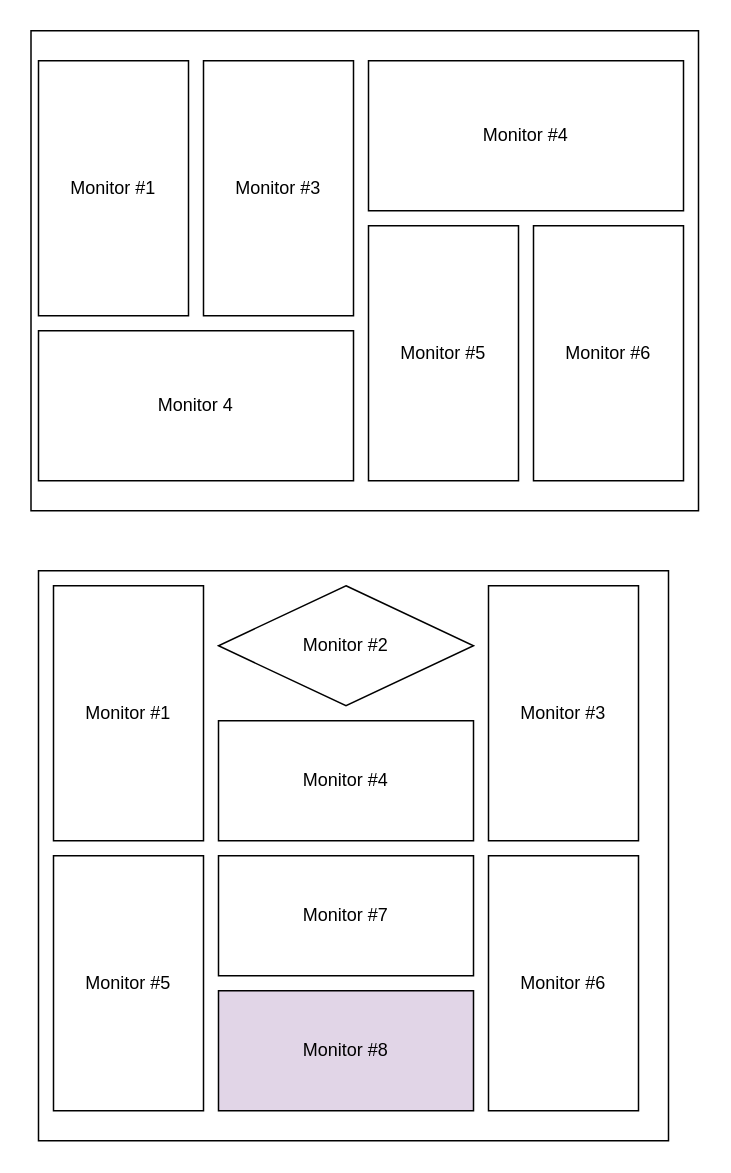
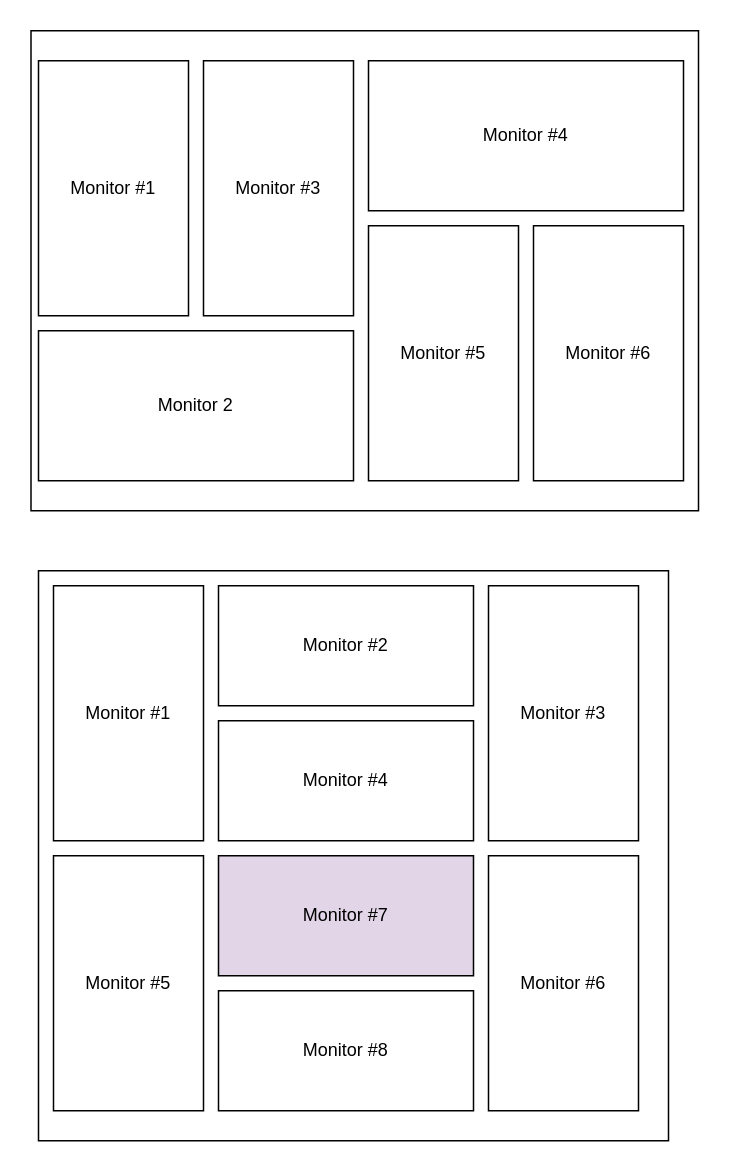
  <mxCell id="0" />
  <mxCell id="1" parent="0" />
  <mxCell id="2" value="" style="rounded=0;whiteSpace=wrap;html=1;" vertex="1" parent="1"><mxGeometry x="20" width="445" height="320" as="geometry" y="20" /></mxCell>
  <mxCell id="3" value="Monitor #1&lt;br&gt;" style="rounded=0;whiteSpace=wrap;html=1;" vertex="1" parent="1"><mxGeometry x="25" y="40" width="100" height="170" as="geometry" /></mxCell>
- <mxCell id="4" value="Monitor 4" style="rounded=0;whiteSpace=wrap;html=1;" vertex="1" parent="1"><mxGeometry x="25" y="220" width="210" height="100" as="geometry" /></mxCell>
+ <mxCell id="4" value="Monitor 2" style="rounded=0;whiteSpace=wrap;html=1;" vertex="1" parent="1"><mxGeometry x="25" y="220" width="210" height="100" as="geometry" /></mxCell>
  <mxCell id="5" value="Monitor #3" style="rounded=0;whiteSpace=wrap;html=1;" vertex="1" parent="1"><mxGeometry x="135" y="40" width="100" height="170" as="geometry" /></mxCell>
  <mxCell id="6" value="Monitor #4&lt;br&gt;" style="rounded=0;whiteSpace=wrap;html=1;" vertex="1" parent="1"><mxGeometry x="245" y="40" width="210" height="100" as="geometry" /></mxCell>
  <mxCell id="7" value="Monitor #5" style="rounded=0;whiteSpace=wrap;html=1;" vertex="1" parent="1"><mxGeometry x="245" y="150" width="100" height="170" as="geometry" /></mxCell>
  <mxCell id="8" value="Monitor #6" style="rounded=0;whiteSpace=wrap;html=1;" vertex="1" parent="1"><mxGeometry x="355" y="150" width="100" height="170" as="geometry" /></mxCell>
  <mxCell id="9" value="" style="rounded=0;whiteSpace=wrap;html=1;" vertex="1" parent="1"><mxGeometry x="25" y="380" width="420" height="380" as="geometry" /></mxCell>
  <mxCell id="10" value="Monitor #1&lt;br&gt;" style="rounded=0;whiteSpace=wrap;html=1;" vertex="1" parent="1"><mxGeometry x="35" y="390" width="100" height="170" as="geometry" /></mxCell>
- <mxCell id="11" value="Monitor #2" style="rhombus;whiteSpace=wrap;html=1;" vertex="1" parent="1"><mxGeometry x="145" y="390" width="170" height="80" as="geometry" /></mxCell>
+ <mxCell id="11" value="Monitor #2" style="rounded=0;whiteSpace=wrap;html=1;" vertex="1" parent="1"><mxGeometry x="145" y="390" width="170" height="80" as="geometry" /></mxCell>
  <mxCell id="12" value="Monitor #3" style="rounded=0;whiteSpace=wrap;html=1;" vertex="1" parent="1"><mxGeometry x="325" y="390" width="100" height="170" as="geometry" /></mxCell>
  <mxCell id="13" value="Monitor #4&lt;br&gt;" style="rounded=0;whiteSpace=wrap;html=1;" vertex="1" parent="1"><mxGeometry x="145" y="480" width="170" height="80" as="geometry" /></mxCell>
  <mxCell id="14" value="Monitor #5" style="rounded=0;whiteSpace=wrap;html=1;" vertex="1" parent="1"><mxGeometry x="35" y="570" width="100" height="170" as="geometry" /></mxCell>
  <mxCell id="15" value="Monitor #6" style="rounded=0;whiteSpace=wrap;html=1;" vertex="1" parent="1"><mxGeometry x="325" y="570" width="100" height="170" as="geometry" /></mxCell>
- <mxCell id="16" value="Monitor #7" style="rounded=0;whiteSpace=wrap;html=1;" vertex="1" parent="1"><mxGeometry x="145" y="570" width="170" height="80" as="geometry" /></mxCell>
- <mxCell id="17" value="Monitor #8" style="rounded=0;whiteSpace=wrap;html=1;fillColor=#e1d5e7;" vertex="1" parent="1"><mxGeometry x="145" y="660" width="170" height="80" as="geometry" /></mxCell>
+ <mxCell id="16" value="Monitor #7" style="rounded=0;whiteSpace=wrap;html=1;fillColor=#e1d5e7;" vertex="1" parent="1"><mxGeometry x="145" y="570" width="170" height="80" as="geometry" /></mxCell>
+ <mxCell id="17" value="Monitor #8" style="rounded=0;whiteSpace=wrap;html=1;" vertex="1" parent="1"><mxGeometry x="145" y="660" width="170" height="80" as="geometry" /></mxCell>
